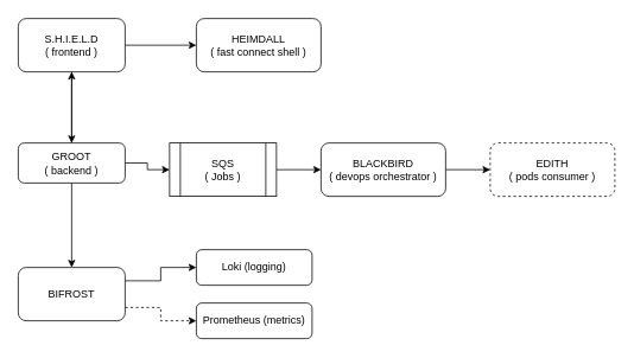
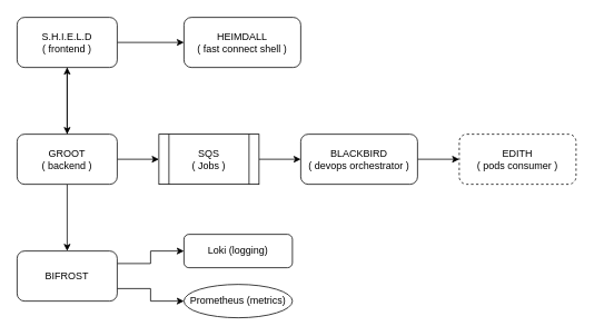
  <mxCell id="0" />
  <mxCell id="1" parent="0" />
  <mxCell id="2" value="" style="edgeStyle=orthogonalEdgeStyle;rounded=0;orthogonalLoop=1;jettySize=auto;html=1;" edge="1" parent="1" source="4" target="8"><mxGeometry relative="1" as="geometry" /></mxCell>
  <mxCell id="3" value="" style="edgeStyle=orthogonalEdgeStyle;rounded=0;orthogonalLoop=1;jettySize=auto;html=1;" edge="1" parent="1" source="4" target="9"><mxGeometry relative="1" as="geometry" /></mxCell>
  <mxCell id="4" value="S.H.I.E.L.D&lt;div&gt;( frontend )&lt;/div&gt;" style="rounded=1;whiteSpace=wrap;html=1;" vertex="1" parent="1"><mxGeometry x="20" y="20" width="120" height="60" as="geometry" /></mxCell>
  <mxCell id="5" style="edgeStyle=orthogonalEdgeStyle;rounded=0;orthogonalLoop=1;jettySize=auto;html=1;entryX=0;entryY=0.5;entryDx=0;entryDy=0;" edge="1" parent="1" source="8" target="11"><mxGeometry relative="1" as="geometry" /></mxCell>
  <mxCell id="6" value="" style="edgeStyle=orthogonalEdgeStyle;rounded=0;orthogonalLoop=1;jettySize=auto;html=1;" edge="1" parent="1" source="8" target="17"><mxGeometry relative="1" as="geometry" /></mxCell>
  <mxCell id="7" style="edgeStyle=orthogonalEdgeStyle;rounded=0;orthogonalLoop=1;jettySize=auto;html=1;exitX=0.5;exitY=0;exitDx=0;exitDy=0;entryX=0.5;entryY=1;entryDx=0;entryDy=0;" edge="1" parent="1" source="8" target="4"><mxGeometry relative="1" as="geometry" /></mxCell>
- <mxCell id="8" value="GROOT&lt;div&gt;( backend )&lt;/div&gt;" style="rounded=1;whiteSpace=wrap;html=1;" vertex="1" parent="1"><mxGeometry x="20" y="160" width="120" height="45" as="geometry" /></mxCell>
+ <mxCell id="8" value="GROOT&lt;div&gt;( backend )&lt;/div&gt;" style="rounded=1;whiteSpace=wrap;html=1;" vertex="1" parent="1"><mxGeometry x="20" y="160" width="120" height="60" as="geometry" /></mxCell>
  <mxCell id="9" value="&lt;div&gt;HEIMDALL&lt;/div&gt;&lt;div&gt;( fast connect shell )&lt;/div&gt;" style="rounded=1;whiteSpace=wrap;html=1;" vertex="1" parent="1"><mxGeometry x="220" y="20" width="140" height="60" as="geometry" /></mxCell>
  <mxCell id="10" style="edgeStyle=orthogonalEdgeStyle;rounded=0;orthogonalLoop=1;jettySize=auto;html=1;entryX=0;entryY=0.5;entryDx=0;entryDy=0;" edge="1" parent="1" source="11" target="13"><mxGeometry relative="1" as="geometry" /></mxCell>
  <mxCell id="11" value="SQS&lt;br&gt;( Jobs )" style="shape=process;whiteSpace=wrap;html=1;backgroundOutline=1;" vertex="1" parent="1"><mxGeometry x="190" y="160" width="120" height="60" as="geometry" /></mxCell>
  <mxCell id="12" value="" style="edgeStyle=orthogonalEdgeStyle;rounded=0;orthogonalLoop=1;jettySize=auto;html=1;" edge="1" parent="1" source="13" target="14"><mxGeometry relative="1" as="geometry" /></mxCell>
  <mxCell id="13" value="BLACKBIRD&lt;div&gt;( devops orchestrator )&lt;/div&gt;" style="rounded=1;whiteSpace=wrap;html=1;" vertex="1" parent="1"><mxGeometry x="360" y="160" width="140" height="60" as="geometry" /></mxCell>
  <mxCell id="14" value="EDITH&lt;div&gt;( pods consumer )&lt;/div&gt;" style="rounded=1;whiteSpace=wrap;html=1;dashed=1;" vertex="1" parent="1"><mxGeometry x="550" y="160" width="140" height="60" as="geometry" /></mxCell>
  <mxCell id="15" value="" style="edgeStyle=orthogonalEdgeStyle;rounded=0;orthogonalLoop=1;jettySize=auto;html=1;exitX=1;exitY=0.25;exitDx=0;exitDy=0;" edge="1" parent="1" source="17" target="18"><mxGeometry relative="1" as="geometry"><Array as="points"><mxPoint x="180" y="315" /><mxPoint x="180" y="300" /></Array></mxGeometry></mxCell>
- <mxCell id="16" style="edgeStyle=orthogonalEdgeStyle;rounded=0;orthogonalLoop=1;jettySize=auto;html=1;exitX=1;exitY=0.75;exitDx=0;exitDy=0;entryX=0;entryY=0.5;entryDx=0;entryDy=0;dashed=1;" edge="1" parent="1" source="17" target="19"><mxGeometry relative="1" as="geometry" /></mxCell>
+ <mxCell id="16" style="edgeStyle=orthogonalEdgeStyle;rounded=0;orthogonalLoop=1;jettySize=auto;html=1;exitX=1;exitY=0.75;exitDx=0;exitDy=0;entryX=0;entryY=0.5;entryDx=0;entryDy=0;" edge="1" parent="1" source="17" target="19"><mxGeometry relative="1" as="geometry" /></mxCell>
  <mxCell id="17" value="BIFROST" style="rounded=1;whiteSpace=wrap;html=1;" vertex="1" parent="1"><mxGeometry x="20" y="300" width="120" height="60" as="geometry" /></mxCell>
  <mxCell id="18" value="Loki&amp;nbsp;&lt;span style=&quot;background-color: transparent; color: light-dark(rgb(0, 0, 0), rgb(255, 255, 255));&quot;&gt;(logging)&lt;/span&gt;" style="rounded=1;whiteSpace=wrap;html=1;" vertex="1" parent="1"><mxGeometry x="220" y="280" width="130" height="40" as="geometry" /></mxCell>
- <mxCell id="19" value="Prometheus&amp;nbsp;&lt;span style=&quot;background-color: transparent; color: light-dark(rgb(0, 0, 0), rgb(255, 255, 255));&quot;&gt;(metrics)&lt;/span&gt;" style="rounded=1;whiteSpace=wrap;html=1;" vertex="1" parent="1"><mxGeometry x="220" y="340" width="130" height="40" as="geometry" /></mxCell>
+ <mxCell id="19" value="Prometheus&amp;nbsp;&lt;span style=&quot;background-color: transparent; color: light-dark(rgb(0, 0, 0), rgb(255, 255, 255));&quot;&gt;(metrics)&lt;/span&gt;" style="ellipse;whiteSpace=wrap;html=1;" vertex="1" parent="1"><mxGeometry x="220" y="340" width="130" height="40" as="geometry" /></mxCell>
